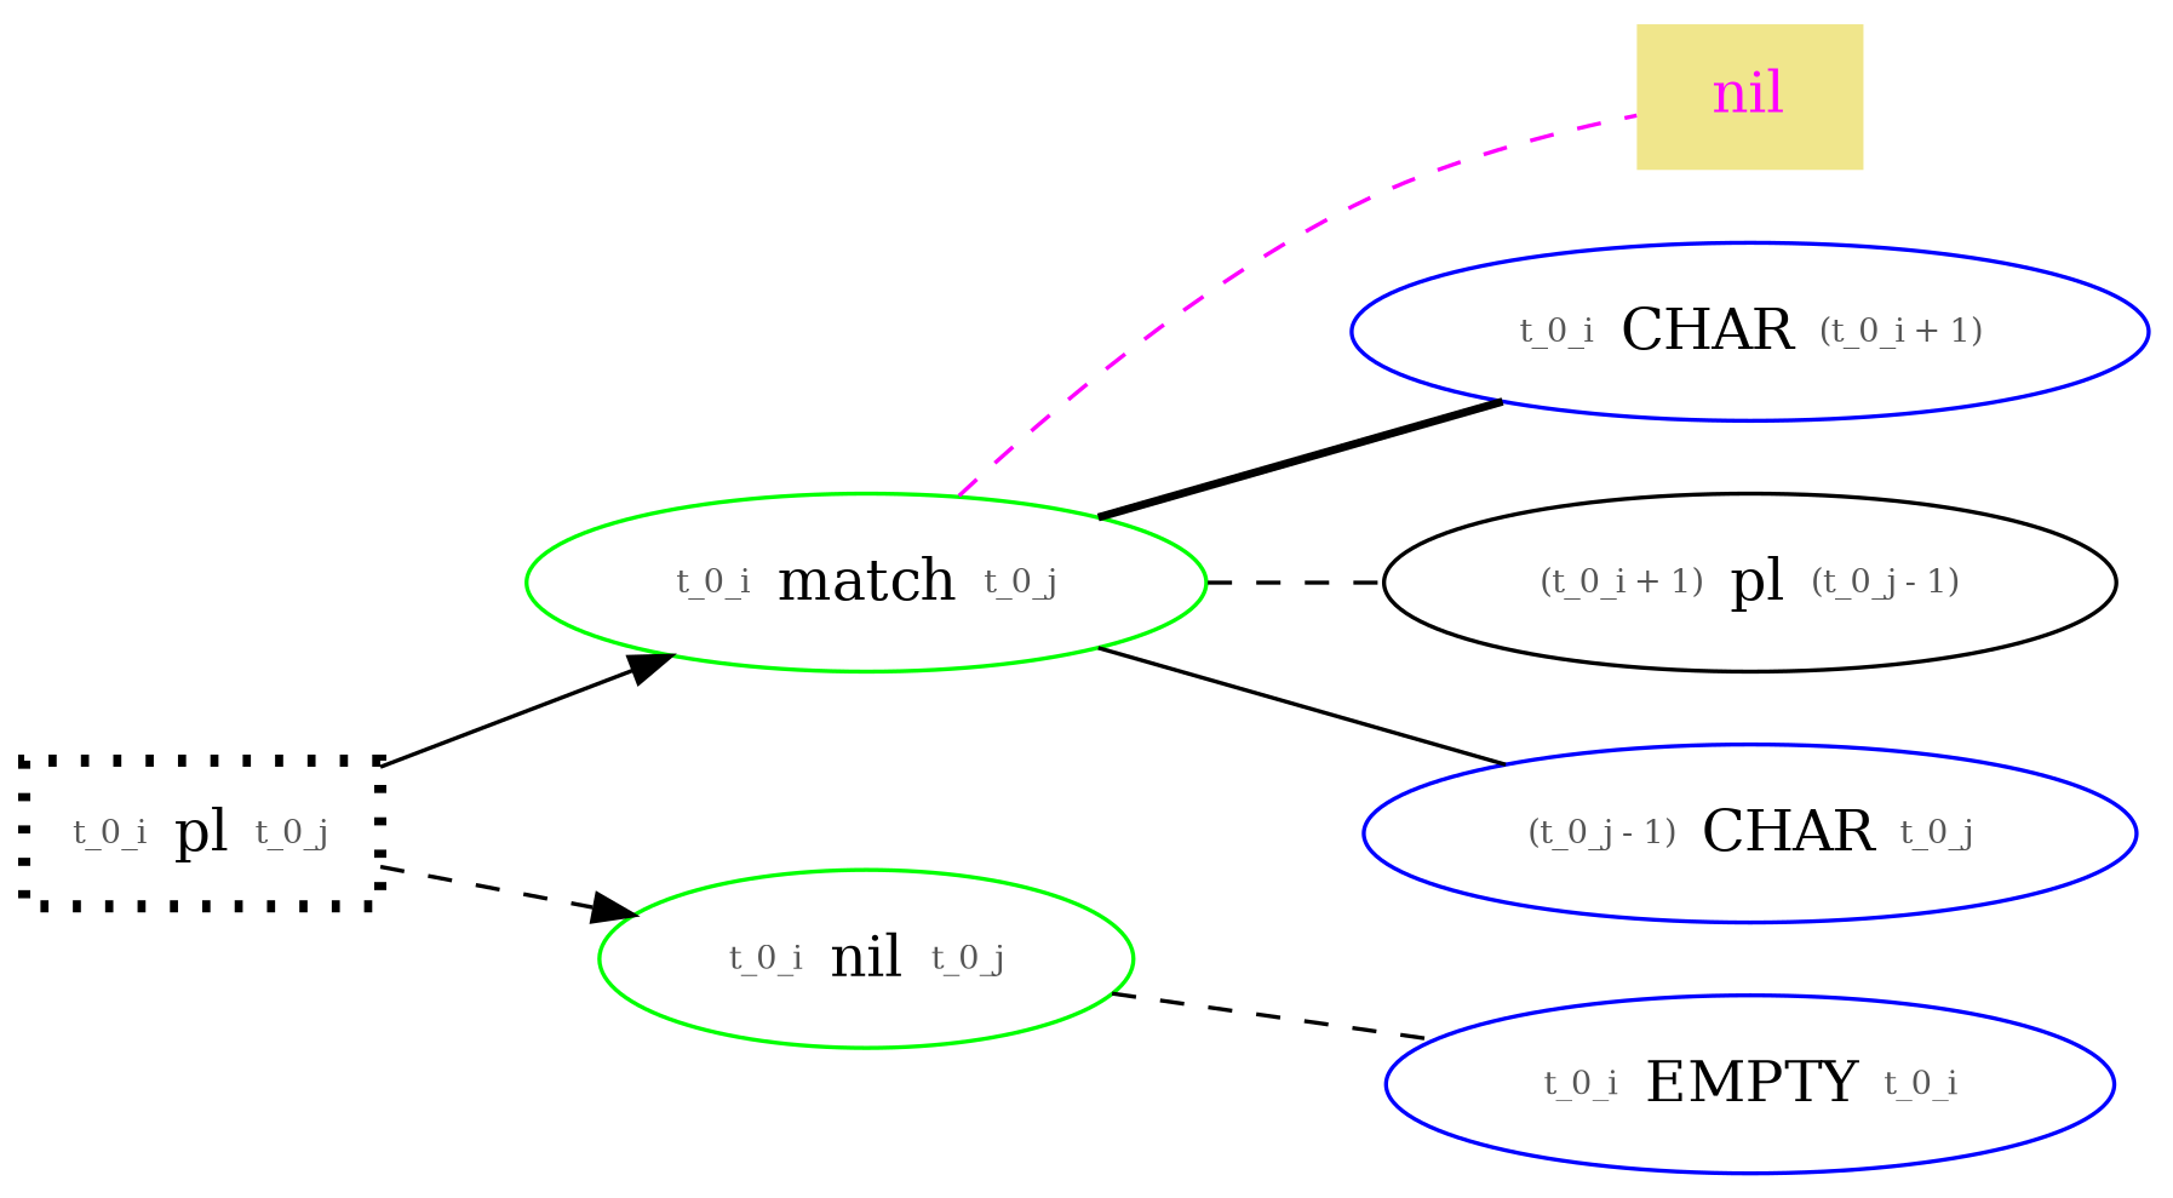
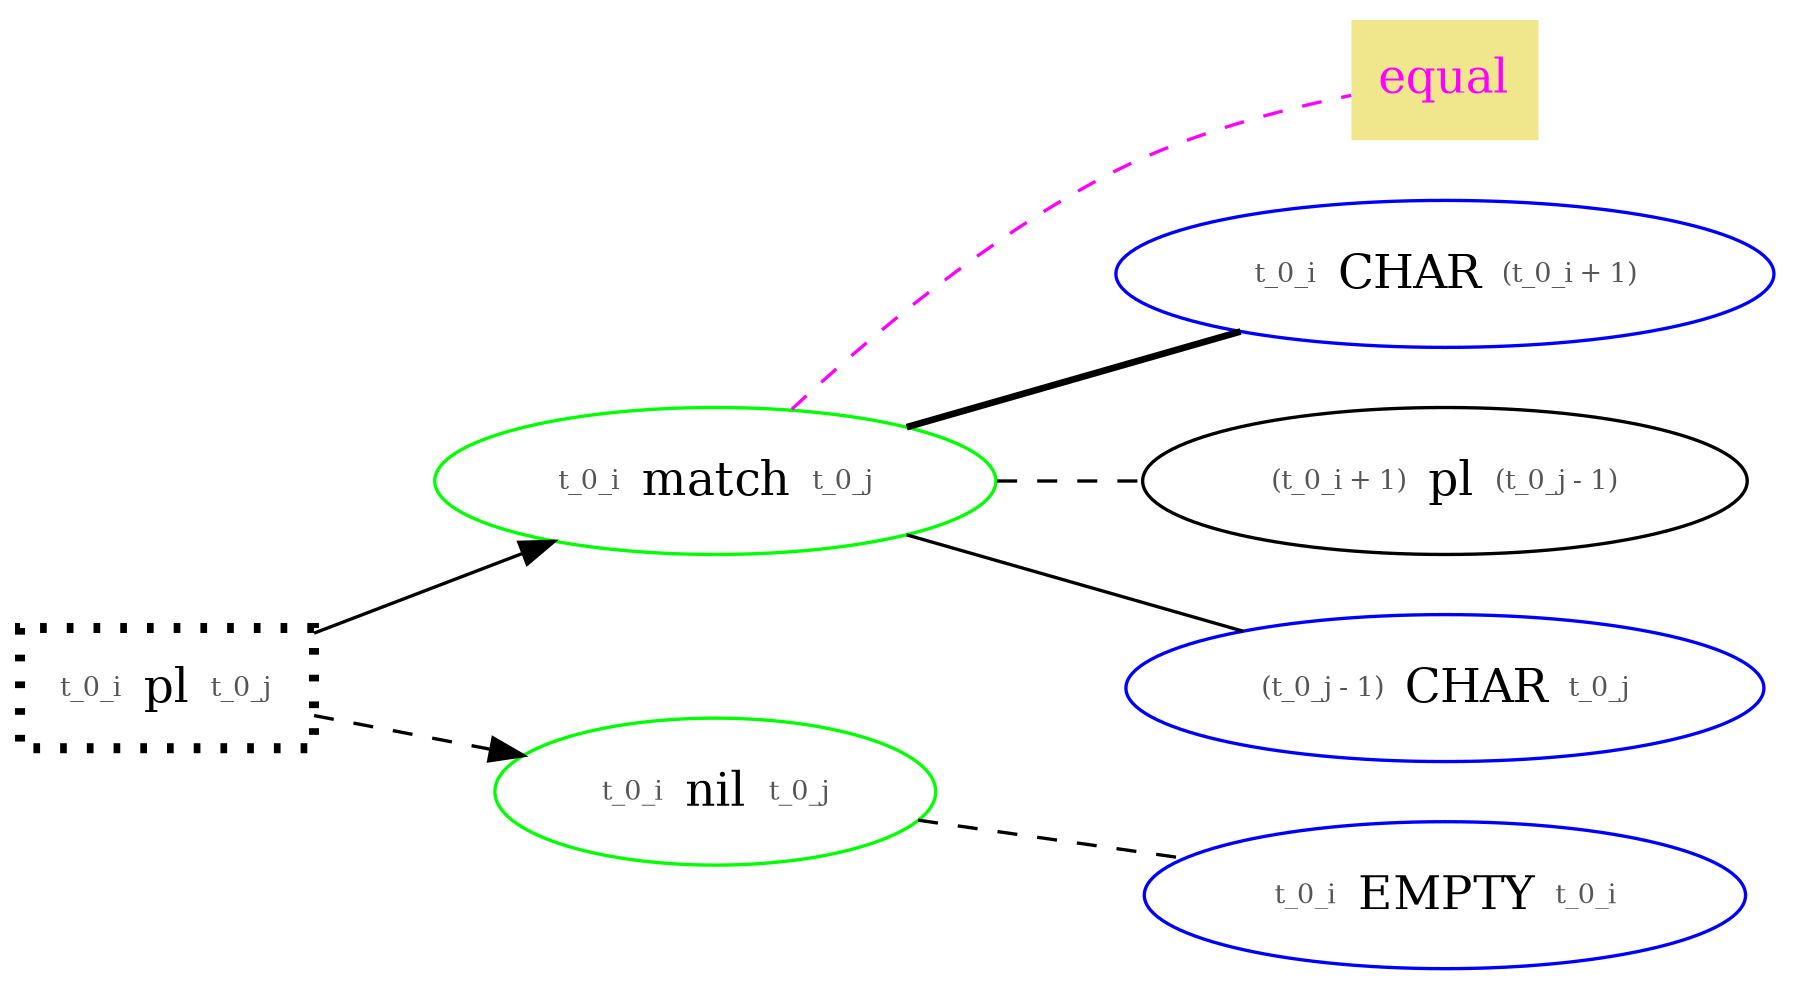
  digraph {
    rankdir=LR
    node [color=blue]
    edge [style=dashed arrowhead=none]
    n1 [color=black label=<<table border='0'><tr><td><font point-size='8' color='#555555'>t_0_i</font></td><td>pl</td><td><font point-size='8' color='#555555'>t_0_j</font></td></tr></table>> penwidth=3 shape=box style=dotted]
    n2 [color=green label=<<table border='0'><tr><td><font point-size='8' color='#555555'>t_0_i</font></td><td>match</td><td><font point-size='8' color='#555555'>t_0_j</font></td></tr></table>>]
    n3 [color=green label=<<table border='0'><tr><td><font point-size='8' color='#555555'>t_0_i</font></td><td>nil</td><td><font point-size='8' color='#555555'>t_0_j</font></td></tr></table>>]
-   n4 [fontcolor=magenta label=nil shape=none style=filled fillcolor=khaki color=deeppink]
+   n4 [fontcolor=magenta label=equal shape=none style=filled fillcolor=khaki color=deeppink]
    n5 [label=<<table border='0'><tr><td><font point-size='8' color='#555555'>t_0_i</font></td><td>CHAR</td><td><font point-size='8' color='#555555'>(t_0_i + 1)</font></td></tr></table>>]
    n6 [color=black label=<<table border='0'><tr><td><font point-size='8' color='#555555'>(t_0_i + 1)</font></td><td>pl</td><td><font point-size='8' color='#555555'>(t_0_j - 1)</font></td></tr></table>>]
    n7 [label=<<table border='0'><tr><td><font point-size='8' color='#555555'>(t_0_j - 1)</font></td><td>CHAR</td><td><font point-size='8' color='#555555'>t_0_j</font></td></tr></table>>]
    n8 [label=<<table border='0'><tr><td><font point-size='8' color='#555555'>t_0_i</font></td><td>EMPTY</td><td><font point-size='8' color='#555555'>t_0_i</font></td></tr></table>>]
    n1 -> n2 [style=solid arrowhead=""]
    n1 -> n3 [arrowhead=""]
    n2 -> n4 [color=magenta]
    n2 -> n5 [style=bold]
    n2 -> n6
    n2 -> n7 [style=solid]
    n3 -> n8
  }
